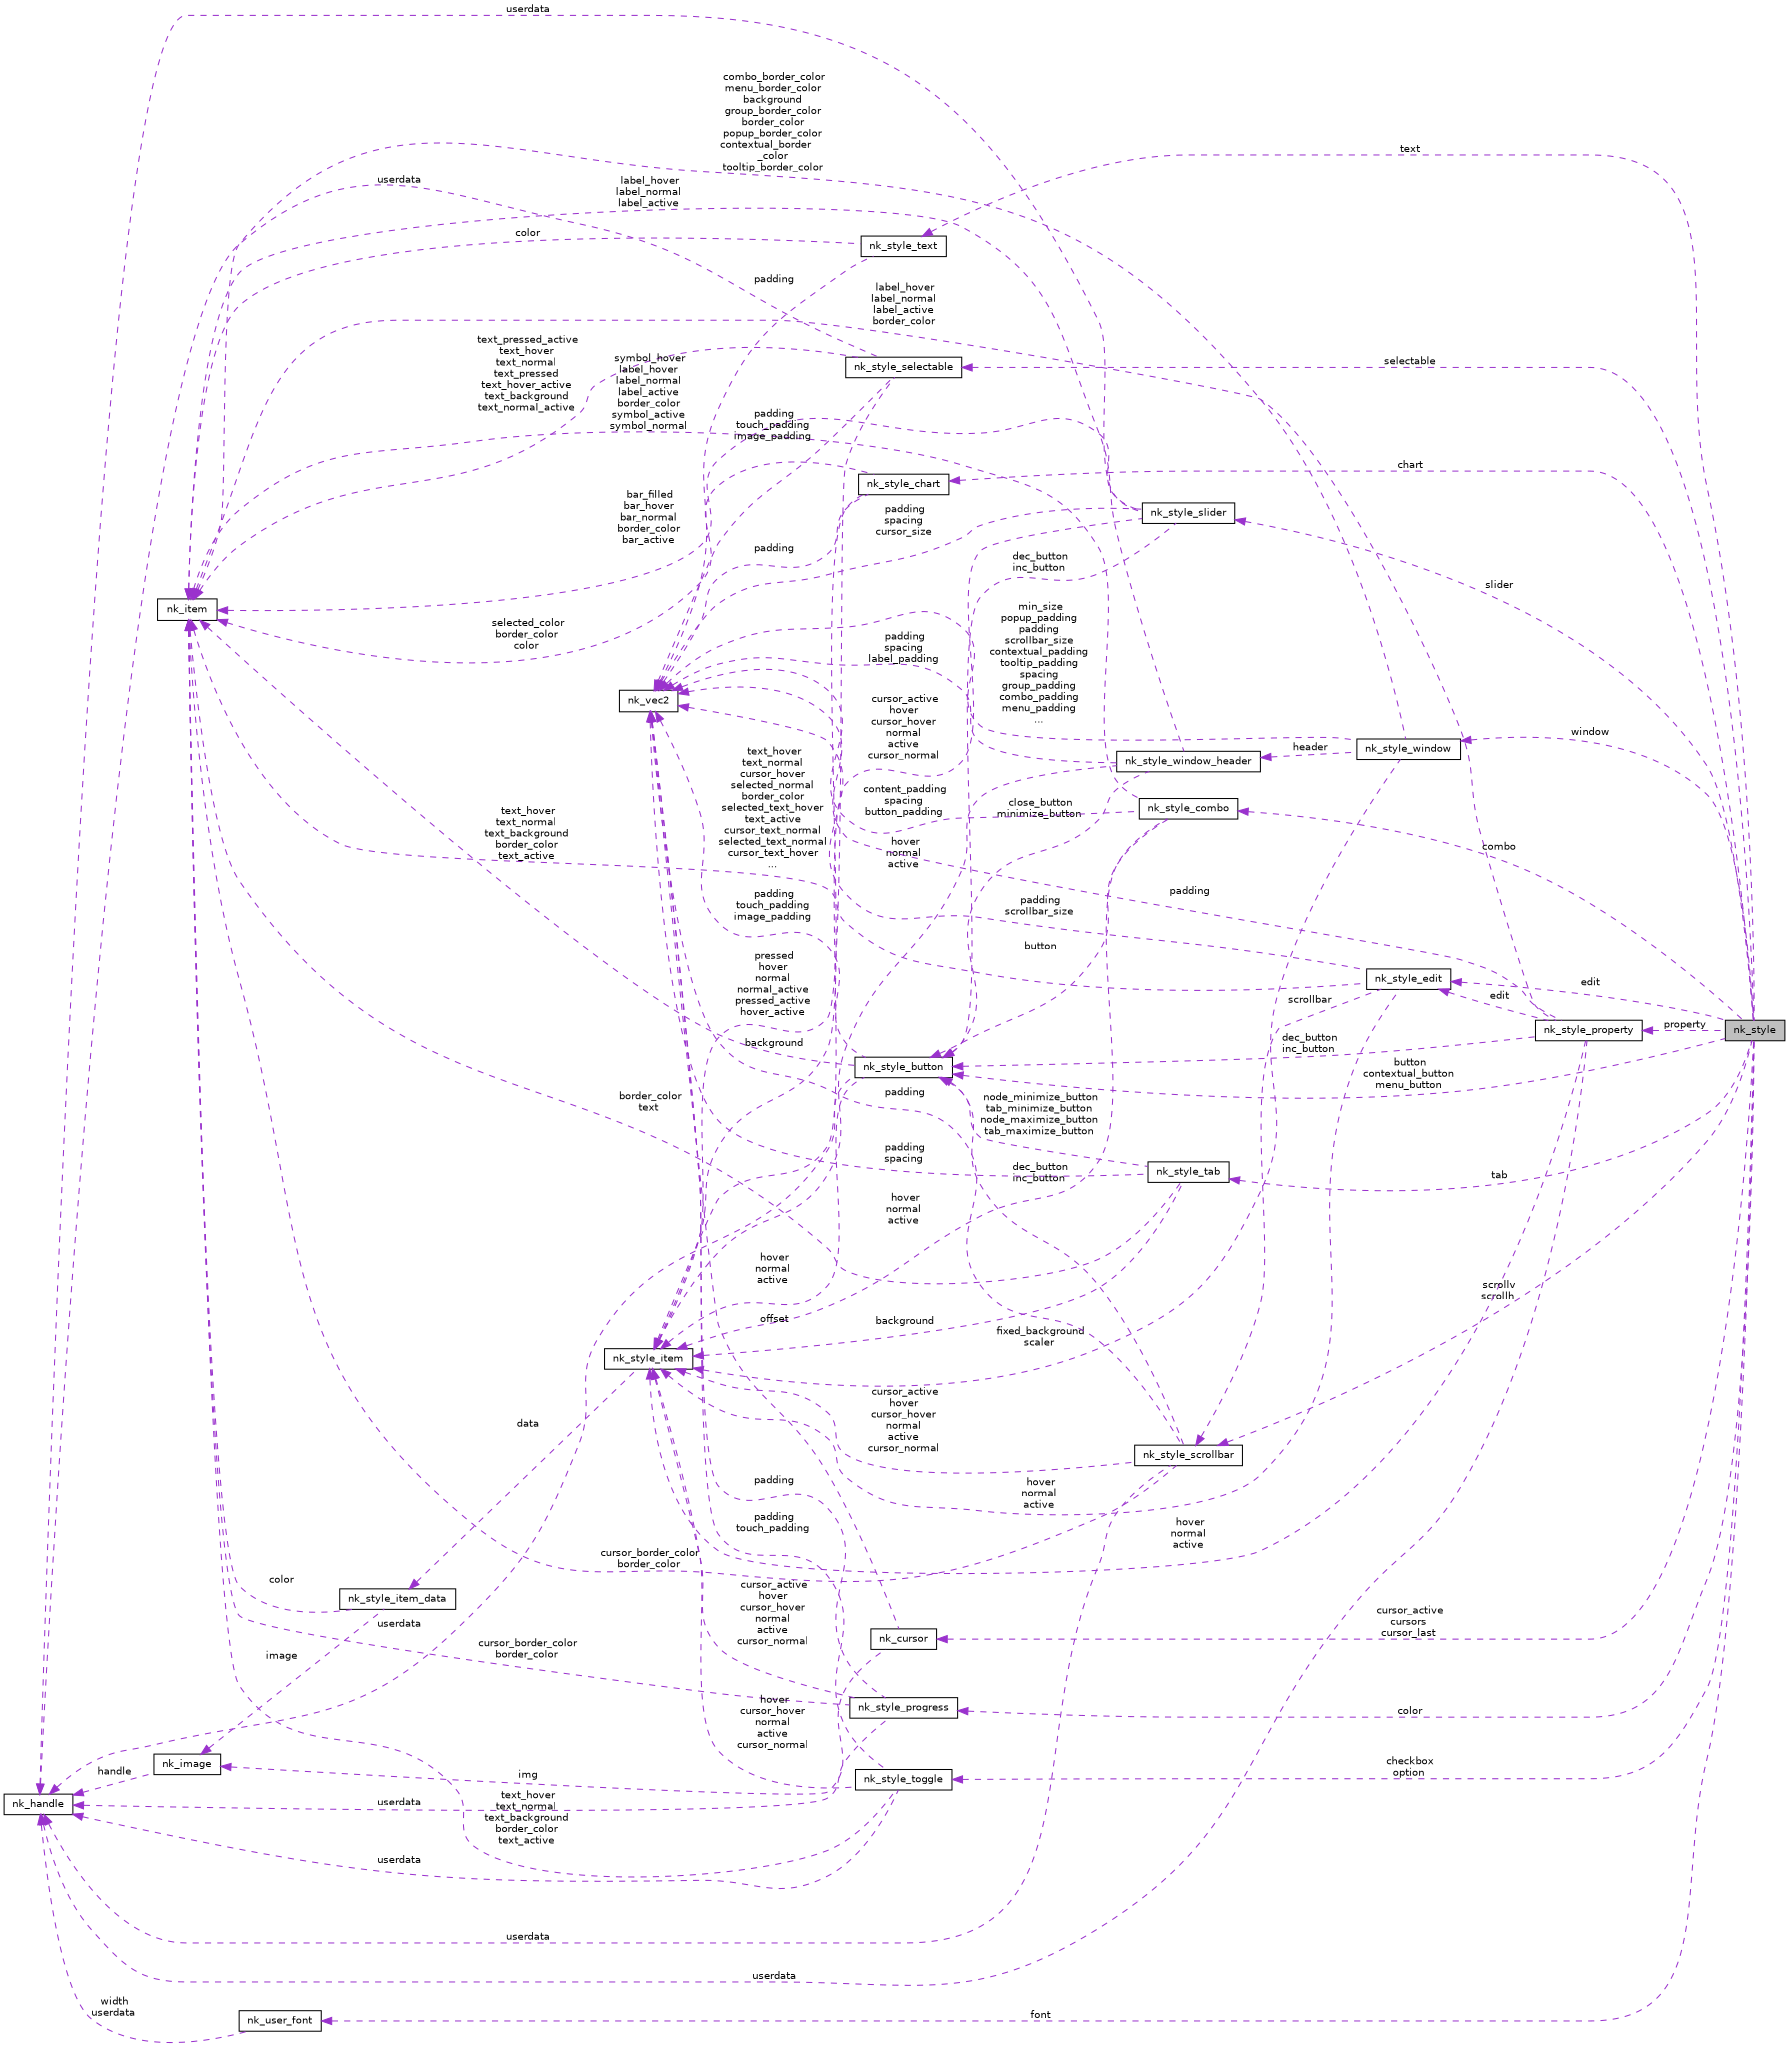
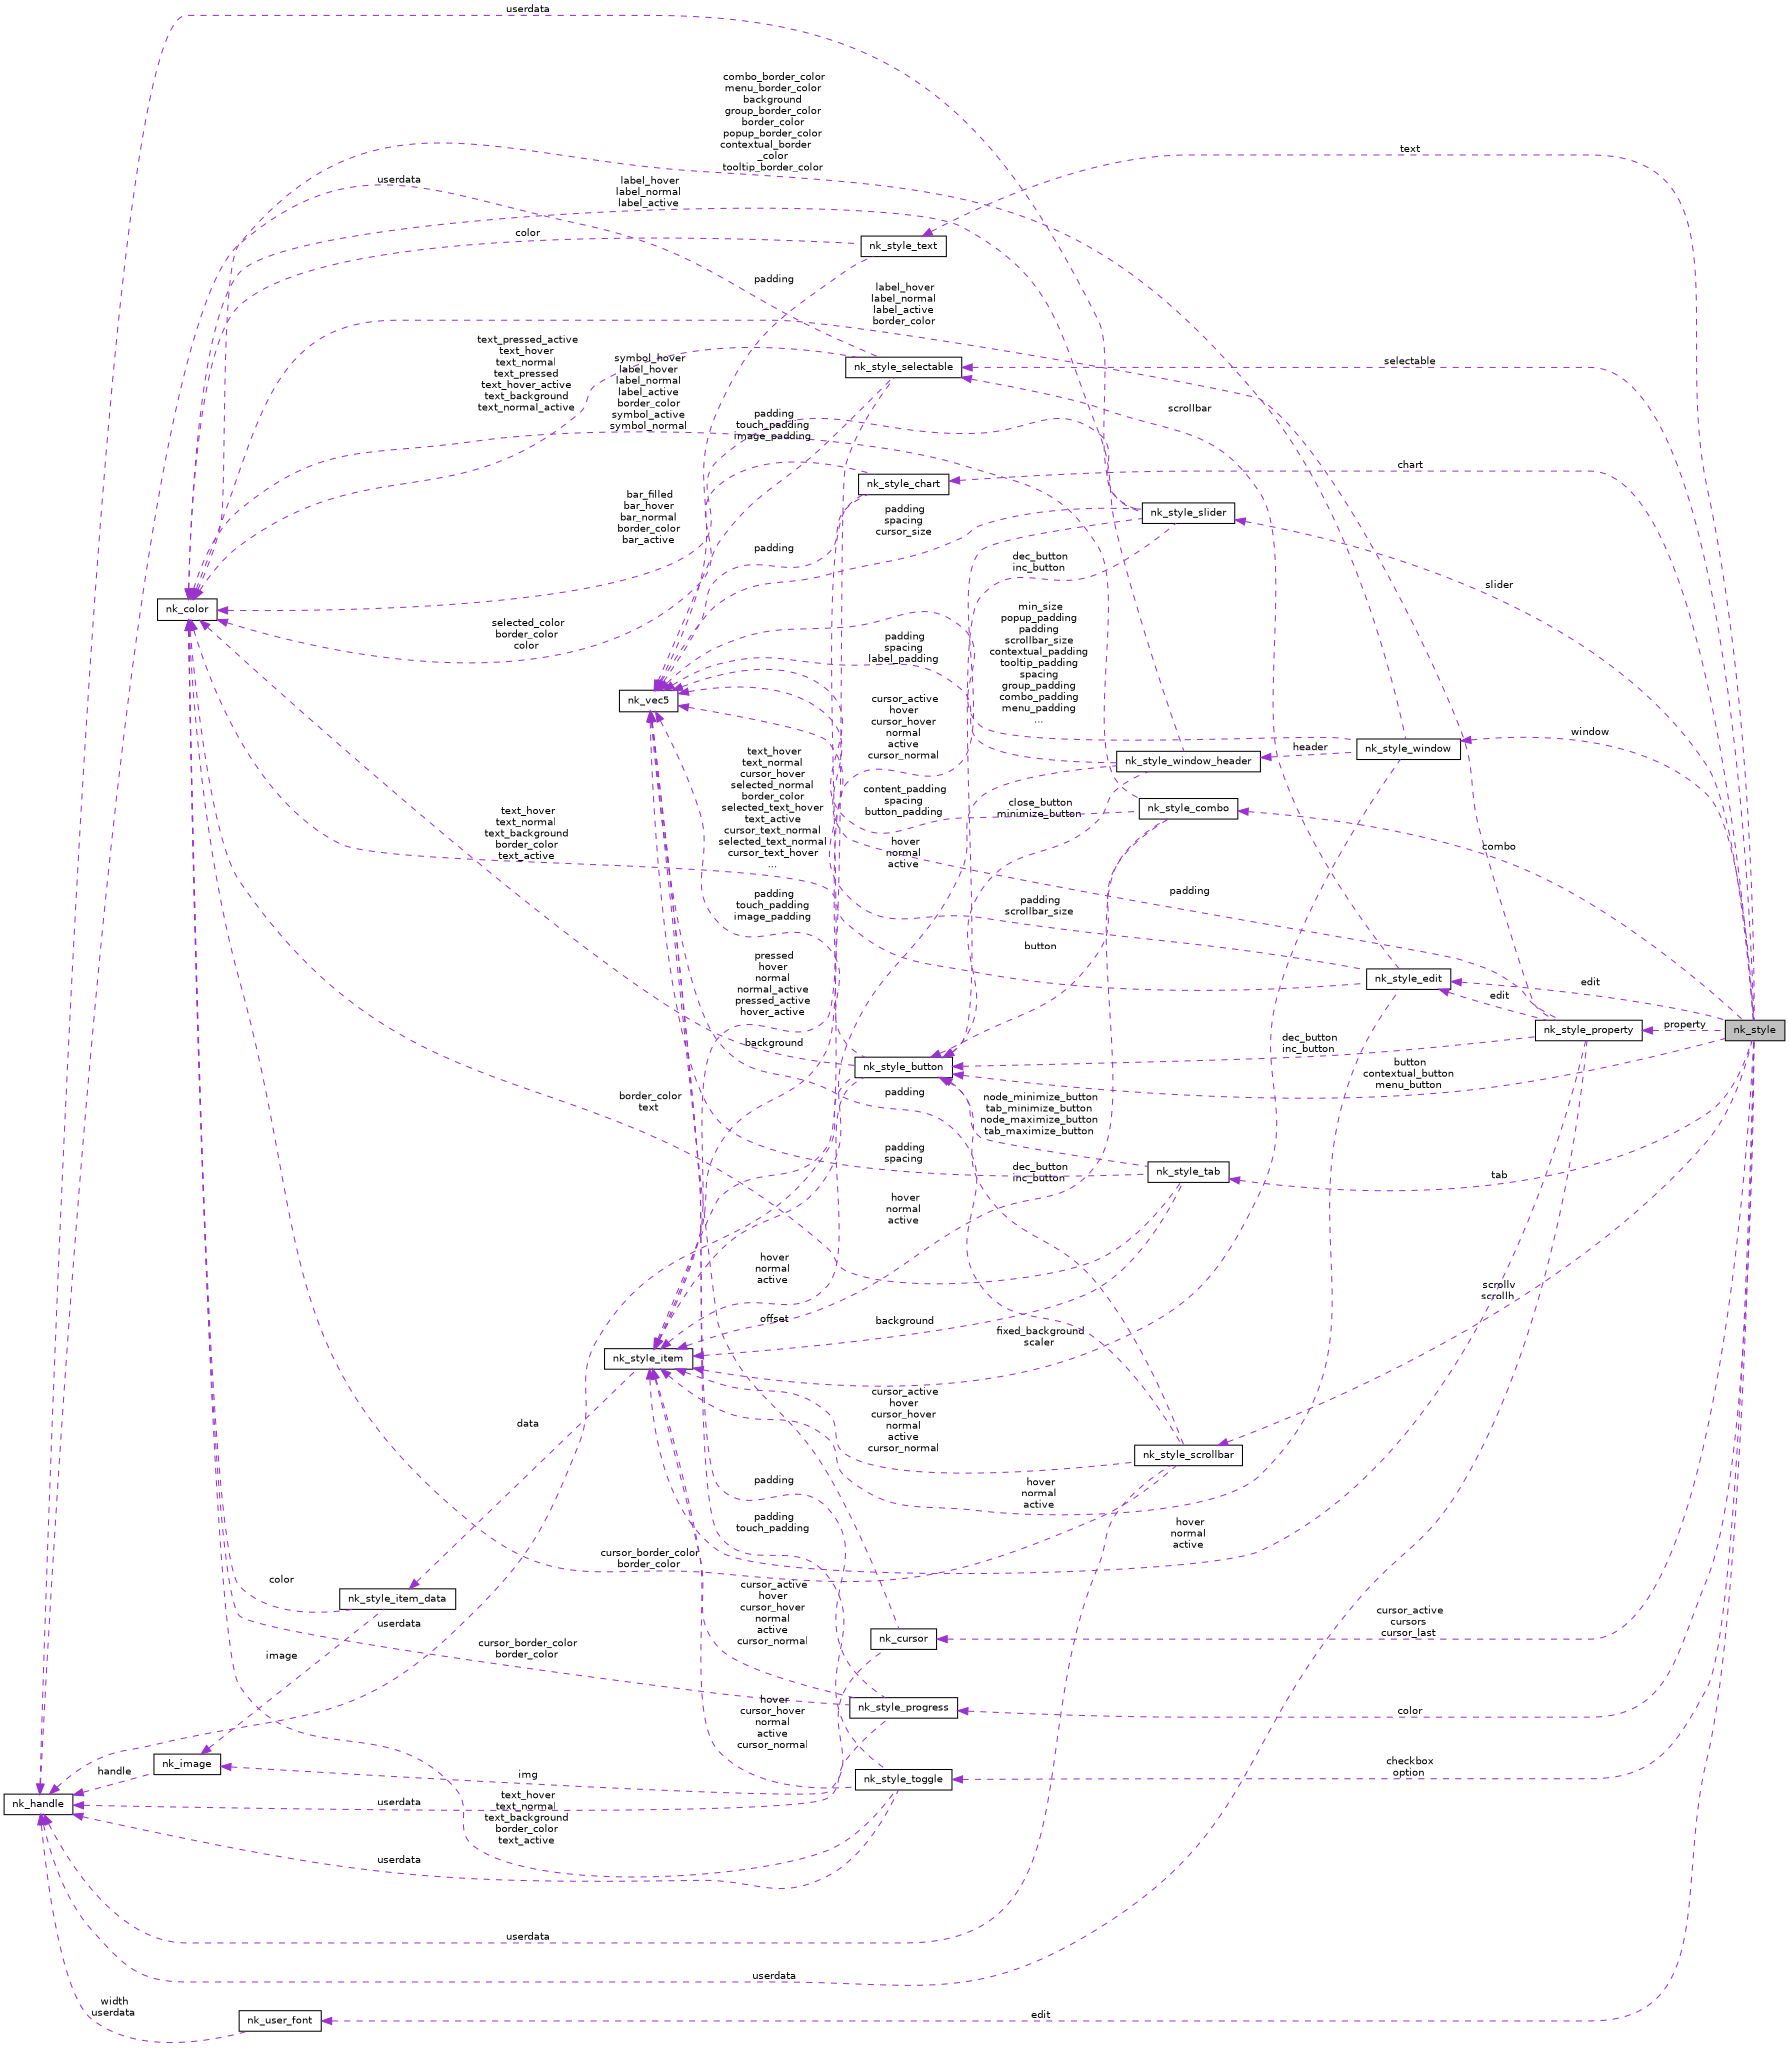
  digraph {
    rankdir=LR
    node [color=black fillcolor=white fontname=Helvetica fontsize=10 shape=record style=filled]
    edge [color=darkorchid3 dir=back fontname=Helvetica fontsize=10 labelfontname=Helvetica labelfontsize=10 style=dashed]
    n1 [fillcolor=grey75 fontcolor=black height=0.2 label=nk_style width=0.4]
    n2 [height=0.2 label=nk_style_text width=0.4]
-   n3 [height=0.2 label=nk_item width=0.4]
+   n3 [height=0.2 label=nk_color width=0.4]
    n4 [height=0.2 label=nk_style_selectable width=0.4]
    n5 [height=0.2 label=nk_style_item_data width=0.4]
    n6 [height=0.2 label=nk_style_property width=0.4]
    n7 [height=0.2 label=nk_style_button width=0.4]
    n8 [height=0.2 label=nk_style_edit width=0.4]
    n9 [height=0.2 label=nk_style_scrollbar width=0.4]
    n10 [height=0.2 label=nk_style_tab width=0.4]
    n11 [height=0.2 label=nk_style_progress width=0.4]
    n12 [height=0.2 label=nk_style_combo width=0.4]
    n13 [height=0.2 label=nk_style_toggle width=0.4]
    n14 [height=0.2 label=nk_style_window width=0.4]
    n15 [height=0.2 label=nk_style_window_header width=0.4]
    n16 [height=0.2 label=nk_style_slider width=0.4]
    n17 [height=0.2 label=nk_style_chart width=0.4]
    n18 [height=0.2 label=nk_style_item width=0.4]
-   n19 [height=0.2 label=nk_vec2 width=0.4]
+   n19 [height=0.2 label=nk_vec5 width=0.4]
    n20 [height=0.2 label=nk_cursor width=0.4]
    n21 [height=0.2 label=nk_image width=0.4]
    n22 [height=0.2 label=nk_handle width=0.4]
    n23 [height=0.2 label=nk_user_font width=0.4]
    n2 -> n1 [label=" text"]
    n3 -> n2 [label=" color"]
    n3 -> n4 [label=" text_pressed_active\ntext_hover\ntext_normal\ntext_pressed\ntext_hover_active\ntext_background\ntext_normal_active"]
    n3 -> n5 [label=" color"]
    n3 -> n6 [label=" label_hover\nlabel_normal\nlabel_active\nborder_color"]
    n3 -> n7 [label=" text_hover\ntext_normal\ntext_background\nborder_color\ntext_active"]
    n3 -> n8 [label=" text_hover\ntext_normal\ncursor_hover\nselected_normal\nborder_color\nselected_text_hover\ntext_active\ncursor_text_normal\nselected_text_normal\ncursor_text_hover\n..."]
    n3 -> n9 [label=" cursor_border_color\nborder_color"]
    n3 -> n10 [label=" border_color\ntext"]
    n3 -> n11 [label=" cursor_border_color\nborder_color"]
    n3 -> n12 [label=" symbol_hover\nlabel_hover\nlabel_normal\nlabel_active\nborder_color\nsymbol_active\nsymbol_normal"]
    n3 -> n13 [label=" text_hover\ntext_normal\ntext_background\nborder_color\ntext_active"]
    n3 -> n14 [label=" combo_border_color\nmenu_border_color\nbackground\ngroup_border_color\nborder_color\npopup_border_color\ncontextual_border\l_color\ntooltip_border_color"]
    n3 -> n15 [label=" label_hover\nlabel_normal\nlabel_active"]
    n3 -> n16 [label=" bar_filled\nbar_hover\nbar_normal\nborder_color\nbar_active"]
    n3 -> n17 [label=" selected_color\nborder_color\ncolor"]
    n4 -> n1 [label=" selectable"]
    n5 -> n18 [label=" data"]
    n6 -> n1 [label=" property"]
    n7 -> n1 [label=" button\ncontextual_button\nmenu_button"]
    n7 -> n6 [label=" dec_button\ninc_button"]
    n7 -> n9 [label=" dec_button\ninc_button"]
    n7 -> n10 [label=" node_minimize_button\ntab_minimize_button\nnode_maximize_button\ntab_maximize_button"]
    n7 -> n12 [label=" button"]
    n7 -> n15 [label=" close_button\nminimize_button"]
    n7 -> n16 [label=" dec_button\ninc_button"]
    n8 -> n1 [label=" edit"]
    n8 -> n6 [label=" edit"]
    n9 -> n1 [label=" scrollv\nscrollh"]
-   n9 -> n8 [label=" scrollbar"]
+   n4 -> n8 [label=" scrollbar"]
    n10 -> n1 [label=" tab"]
    n11 -> n1 [label=" color"]
    n12 -> n1 [label=" combo"]
    n13 -> n1 [label=" checkbox\noption"]
    n14 -> n1 [label=" window"]
    n15 -> n14 [label=" header"]
    n16 -> n1 [label=" slider"]
    n17 -> n1 [label=" chart"]
    n18 -> n4 [label=" pressed\nhover\nnormal\nnormal_active\npressed_active\nhover_active"]
    n18 -> n6 [label=" hover\nnormal\nactive"]
    n18 -> n7 [label=" hover\nnormal\nactive"]
    n18 -> n8 [label=" hover\nnormal\nactive"]
    n18 -> n9 [label=" cursor_active\nhover\ncursor_hover\nnormal\nactive\ncursor_normal"]
    n18 -> n10 [label=" background"]
    n18 -> n11 [label=" cursor_active\nhover\ncursor_hover\nnormal\nactive\ncursor_normal"]
    n18 -> n12 [label=" hover\nnormal\nactive"]
    n18 -> n13 [label=" hover\ncursor_hover\nnormal\nactive\ncursor_normal"]
    n18 -> n14 [label=" fixed_background\nscaler"]
    n18 -> n15 [label=" hover\nnormal\nactive"]
    n18 -> n16 [label=" cursor_active\nhover\ncursor_hover\nnormal\nactive\ncursor_normal"]
    n18 -> n17 [label=" background"]
    n19 -> n2 [label=" padding"]
    n19 -> n4 [label=" padding\ntouch_padding\nimage_padding"]
    n19 -> n6 [label=" padding"]
    n19 -> n7 [label=" padding\ntouch_padding\nimage_padding"]
    n19 -> n8 [label=" padding\nscrollbar_size"]
    n19 -> n9 [label=" padding"]
    n19 -> n10 [label=" padding\nspacing"]
    n19 -> n11 [label=" padding"]
    n19 -> n12 [label=" content_padding\nspacing\nbutton_padding"]
    n19 -> n13 [label=" padding\ntouch_padding"]
    n19 -> n14 [label=" min_size\npopup_padding\npadding\nscrollbar_size\ncontextual_padding\ntooltip_padding\nspacing\ngroup_padding\ncombo_padding\nmenu_padding\n..."]
    n19 -> n15 [label=" padding\nspacing\nlabel_padding"]
    n19 -> n16 [label=" padding\nspacing\ncursor_size"]
    n19 -> n17 [label=" padding"]
    n19 -> n20 [label=" offset"]
    n20 -> n1 [label=" cursor_active\ncursors\ncursor_last"]
    n21 -> n5 [label=" image"]
    n21 -> n20 [label=" img"]
    n22 -> n4 [label=" userdata"]
    n22 -> n6 [label=" userdata"]
    n22 -> n7 [label=" userdata"]
    n22 -> n9 [label=" userdata"]
    n22 -> n11 [label=" userdata"]
    n22 -> n13 [label=" userdata"]
    n22 -> n16 [label=" userdata"]
    n22 -> n21 [label=" handle"]
    n22 -> n23 [label=" width\nuserdata"]
-   n23 -> n1 [label=" font"]
+   n23 -> n1 [label=" edit"]
  }
